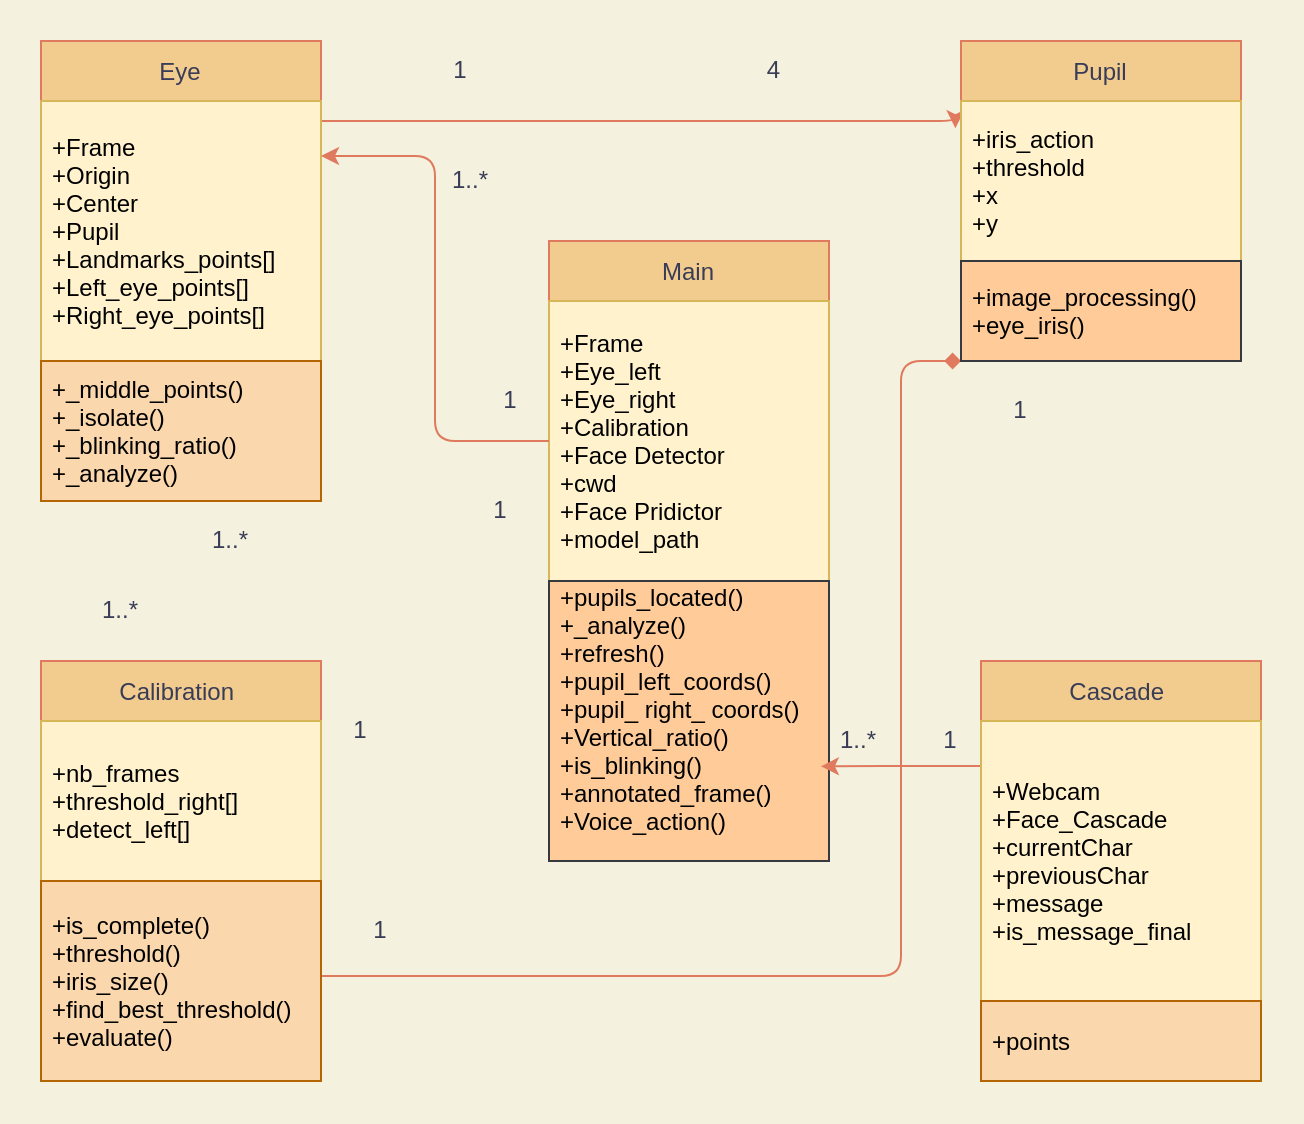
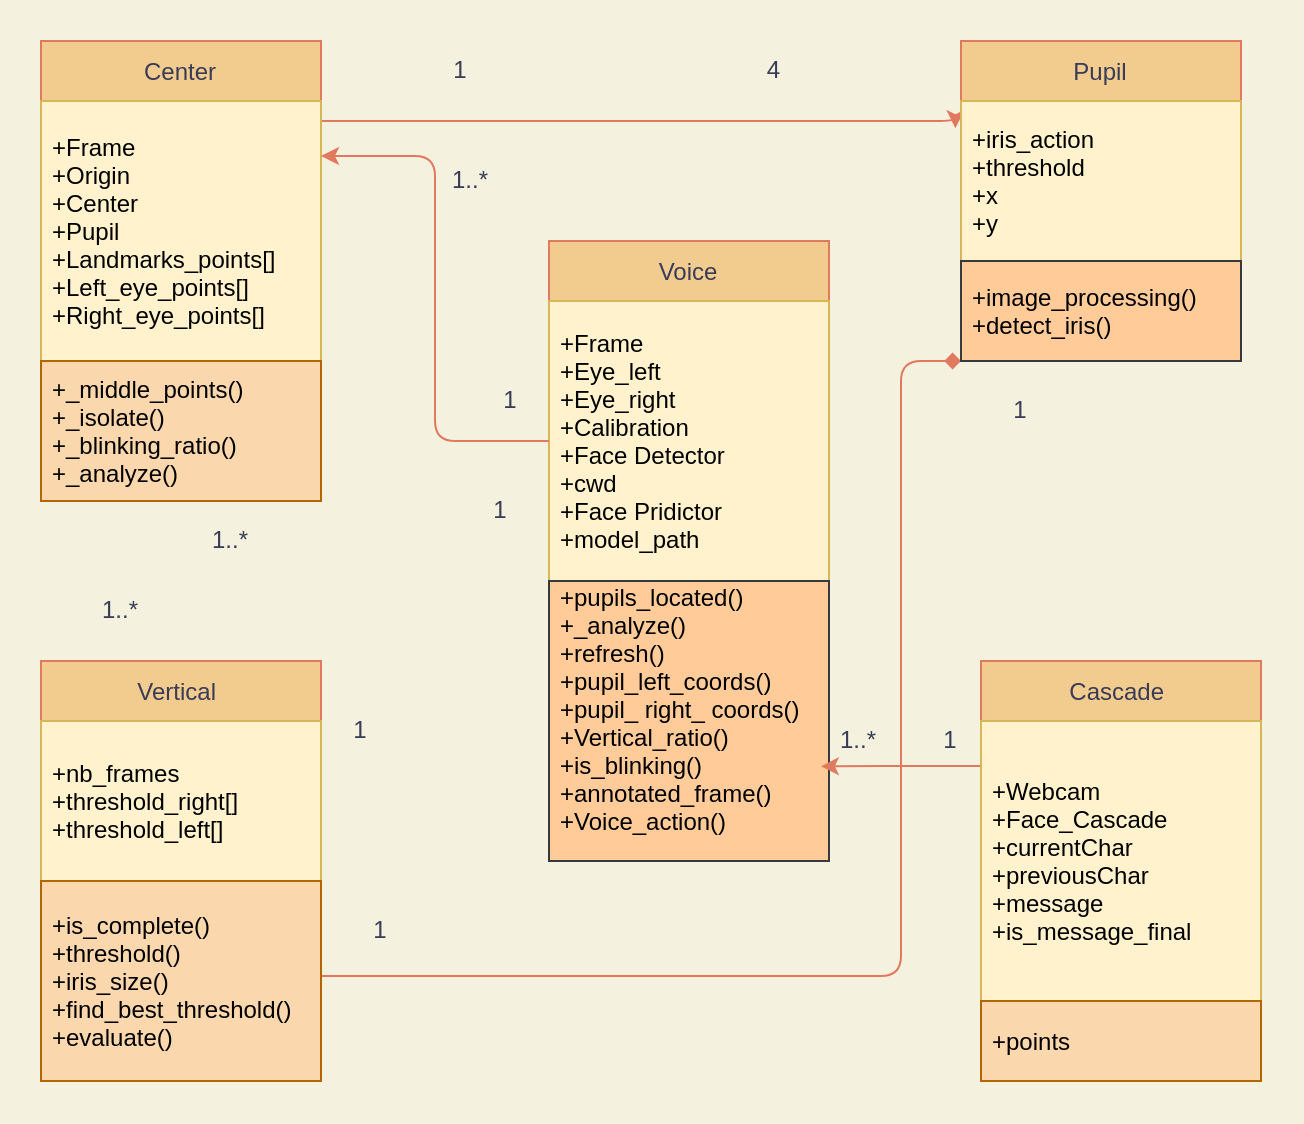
  <mxCell id="0" />
  <mxCell id="1" parent="0" />
  <mxCell id="2" style="edgeStyle=orthogonalEdgeStyle;curved=0;rounded=1;sketch=0;orthogonalLoop=1;jettySize=auto;html=1;fontColor=#393C56;strokeColor=#E07A5F;fillColor=#F2CC8F;entryX=-0.02;entryY=0.17;entryDx=0;entryDy=0;entryPerimeter=0;" edge="1" parent="1" target="11"><mxGeometry relative="1" as="geometry"><mxPoint x="470" y="40" as="targetPoint" /><mxPoint x="160" y="60" as="sourcePoint" /><Array as="points"><mxPoint x="477" y="60" /></Array></mxGeometry></mxCell>
- <mxCell id="3" value="Eye" style="swimlane;fontStyle=0;childLayout=stackLayout;horizontal=1;startSize=30;horizontalStack=0;resizeParent=1;resizeParentMax=0;resizeLast=0;collapsible=1;marginBottom=0;fillColor=#F2CC8F;strokeColor=#E07A5F;fontColor=#393C56;" vertex="1" parent="1"><mxGeometry x="20" y="20" width="140" height="230" as="geometry" /></mxCell>
+ <mxCell id="3" value="Center" style="swimlane;fontStyle=0;childLayout=stackLayout;horizontal=1;startSize=30;horizontalStack=0;resizeParent=1;resizeParentMax=0;resizeLast=0;collapsible=1;marginBottom=0;fillColor=#F2CC8F;strokeColor=#E07A5F;fontColor=#393C56;" vertex="1" parent="1"><mxGeometry x="20" y="20" width="140" height="230" as="geometry" /></mxCell>
  <mxCell id="4" value="+Frame&#10;+Origin&#10;+Center&#10;+Pupil&#10;+Landmarks_points[]&#10;+Left_eye_points[]&#10;+Right_eye_points[]" style="text;strokeColor=#d6b656;fillColor=#fff2cc;align=left;verticalAlign=middle;spacingLeft=4;spacingRight=4;overflow=hidden;points=[[0,0.5],[1,0.5]];portConstraint=eastwest;rotatable=0;" vertex="1" parent="3"><mxGeometry y="30" width="140" height="130" as="geometry" /></mxCell>
  <mxCell id="5" value="+_middle_points()&#10;+_isolate()&#10;+_blinking_ratio()&#10;+_analyze()" style="text;strokeColor=#b46504;fillColor=#fad7ac;align=left;verticalAlign=middle;spacingLeft=4;spacingRight=4;overflow=hidden;points=[[0,0.5],[1,0.5]];portConstraint=eastwest;rotatable=0;" vertex="1" parent="3"><mxGeometry y="160" width="140" height="70" as="geometry" /></mxCell>
  <mxCell id="6" style="edgeStyle=orthogonalEdgeStyle;curved=0;rounded=1;sketch=0;orthogonalLoop=1;jettySize=auto;html=1;exitX=1;exitY=0.75;exitDx=0;exitDy=0;fontColor=#393C56;strokeColor=#E07A5F;fillColor=#F2CC8F;entryX=0;entryY=1;entryDx=0;entryDy=0;endArrow=diamond;" edge="1" parent="1" source="7" target="10"><mxGeometry relative="1" as="geometry"><mxPoint x="470" y="488" as="targetPoint" /><Array as="points"><mxPoint x="450" y="488" /><mxPoint x="450" y="180" /></Array></mxGeometry></mxCell>
- <mxCell id="7" value="Calibration " style="swimlane;fontStyle=0;childLayout=stackLayout;horizontal=1;startSize=30;horizontalStack=0;resizeParent=1;resizeParentMax=0;resizeLast=0;collapsible=1;marginBottom=0;fillColor=#F2CC8F;strokeColor=#E07A5F;fontColor=#393C56;" vertex="1" parent="1"><mxGeometry x="20" y="330" width="140" height="210" as="geometry" /></mxCell>
- <mxCell id="8" value="+nb_frames&#10;+threshold_right[]&#10;+detect_left[]" style="text;strokeColor=#d6b656;fillColor=#fff2cc;align=left;verticalAlign=middle;spacingLeft=4;spacingRight=4;overflow=hidden;points=[[0,0.5],[1,0.5]];portConstraint=eastwest;rotatable=0;" vertex="1" parent="7"><mxGeometry y="30" width="140" height="80" as="geometry" /></mxCell>
+ <mxCell id="7" value="Vertical " style="swimlane;fontStyle=0;childLayout=stackLayout;horizontal=1;startSize=30;horizontalStack=0;resizeParent=1;resizeParentMax=0;resizeLast=0;collapsible=1;marginBottom=0;fillColor=#F2CC8F;strokeColor=#E07A5F;fontColor=#393C56;" vertex="1" parent="1"><mxGeometry x="20" y="330" width="140" height="210" as="geometry" /></mxCell>
+ <mxCell id="8" value="+nb_frames&#10;+threshold_right[]&#10;+threshold_left[]" style="text;strokeColor=#d6b656;fillColor=#fff2cc;align=left;verticalAlign=middle;spacingLeft=4;spacingRight=4;overflow=hidden;points=[[0,0.5],[1,0.5]];portConstraint=eastwest;rotatable=0;" vertex="1" parent="7"><mxGeometry y="30" width="140" height="80" as="geometry" /></mxCell>
  <mxCell id="9" value="+is_complete()&#10;+threshold()&#10;+iris_size()&#10;+find_best_threshold()&#10;+evaluate()" style="text;strokeColor=#b46504;fillColor=#fad7ac;align=left;verticalAlign=middle;spacingLeft=4;spacingRight=4;overflow=hidden;points=[[0,0.5],[1,0.5]];portConstraint=eastwest;rotatable=0;" vertex="1" parent="7"><mxGeometry y="110" width="140" height="100" as="geometry" /></mxCell>
  <mxCell id="10" value="Pupil" style="swimlane;fontStyle=0;childLayout=stackLayout;horizontal=1;startSize=30;horizontalStack=0;resizeParent=1;resizeParentMax=0;resizeLast=0;collapsible=1;marginBottom=0;fillColor=#F2CC8F;strokeColor=#E07A5F;fontColor=#393C56;" vertex="1" parent="1"><mxGeometry x="480" y="20" width="140" height="160" as="geometry" /></mxCell>
  <mxCell id="11" value="+iris_action&#10;+threshold&#10;+x&#10;+y" style="text;strokeColor=#d6b656;fillColor=#fff2cc;align=left;verticalAlign=middle;spacingLeft=4;spacingRight=4;overflow=hidden;points=[[0,0.5],[1,0.5]];portConstraint=eastwest;rotatable=0;" vertex="1" parent="10"><mxGeometry y="30" width="140" height="80" as="geometry" /></mxCell>
- <mxCell id="12" value="+image_processing()&#10;+eye_iris()" style="text;strokeColor=#36393d;fillColor=#ffcc99;align=left;verticalAlign=middle;spacingLeft=4;spacingRight=4;overflow=hidden;points=[[0,0.5],[1,0.5]];portConstraint=eastwest;rotatable=0;" vertex="1" parent="10"><mxGeometry y="110" width="140" height="50" as="geometry" /></mxCell>
- <mxCell id="13" value="Main" style="swimlane;fontStyle=0;childLayout=stackLayout;horizontal=1;startSize=30;horizontalStack=0;resizeParent=1;resizeParentMax=0;resizeLast=0;collapsible=1;marginBottom=0;fillColor=#F2CC8F;strokeColor=#E07A5F;fontColor=#393C56;" vertex="1" parent="1"><mxGeometry x="274" y="120" width="140" height="310" as="geometry" /></mxCell>
+ <mxCell id="12" value="+image_processing()&#10;+detect_iris()" style="text;strokeColor=#36393d;fillColor=#ffcc99;align=left;verticalAlign=middle;spacingLeft=4;spacingRight=4;overflow=hidden;points=[[0,0.5],[1,0.5]];portConstraint=eastwest;rotatable=0;" vertex="1" parent="10"><mxGeometry y="110" width="140" height="50" as="geometry" /></mxCell>
+ <mxCell id="13" value="Voice" style="swimlane;fontStyle=0;childLayout=stackLayout;horizontal=1;startSize=30;horizontalStack=0;resizeParent=1;resizeParentMax=0;resizeLast=0;collapsible=1;marginBottom=0;fillColor=#F2CC8F;strokeColor=#E07A5F;fontColor=#393C56;" vertex="1" parent="1"><mxGeometry x="274" y="120" width="140" height="310" as="geometry" /></mxCell>
  <mxCell id="14" value="+Frame&#10;+Eye_left&#10;+Eye_right&#10;+Calibration&#10;+Face Detector&#10;+cwd&#10;+Face Pridictor&#10;+model_path" style="text;strokeColor=#d6b656;fillColor=#fff2cc;align=left;verticalAlign=middle;spacingLeft=4;spacingRight=4;overflow=hidden;points=[[0,0.5],[1,0.5]];portConstraint=eastwest;rotatable=0;" vertex="1" parent="13"><mxGeometry y="30" width="140" height="140" as="geometry" /></mxCell>
  <mxCell id="15" value="+pupils_located()&#10;+_analyze()&#10;+refresh()&#10;+pupil_left_coords()&#10;+pupil_ right_ coords()&#10;+Vertical_ratio()&#10;+is_blinking()&#10;+annotated_frame()&#10;+Voice_action()&#10;" style="text;strokeColor=#36393d;fillColor=#ffcc99;align=left;verticalAlign=middle;spacingLeft=4;spacingRight=4;overflow=hidden;points=[[0,0.5],[1,0.5]];portConstraint=eastwest;rotatable=0;" vertex="1" parent="13"><mxGeometry y="170" width="140" height="140" as="geometry" /></mxCell>
  <mxCell id="16" style="edgeStyle=orthogonalEdgeStyle;curved=0;rounded=1;sketch=0;orthogonalLoop=1;jettySize=auto;html=1;exitX=0;exitY=0.25;exitDx=0;exitDy=0;entryX=0.971;entryY=0.662;entryDx=0;entryDy=0;entryPerimeter=0;fontColor=#393C56;strokeColor=#E07A5F;fillColor=#F2CC8F;" edge="1" parent="1" source="17" target="15"><mxGeometry relative="1" as="geometry" /></mxCell>
  <mxCell id="17" value="Cascade " style="swimlane;fontStyle=0;childLayout=stackLayout;horizontal=1;startSize=30;horizontalStack=0;resizeParent=1;resizeParentMax=0;resizeLast=0;collapsible=1;marginBottom=0;fillColor=#F2CC8F;strokeColor=#E07A5F;fontColor=#393C56;" vertex="1" parent="1"><mxGeometry x="490" y="330" width="140" height="210" as="geometry" /></mxCell>
  <mxCell id="18" value="+Webcam&#10;+Face_Cascade&#10;+currentChar&#10;+previousChar&#10;+message&#10;+is_message_final" style="text;strokeColor=#d6b656;fillColor=#fff2cc;align=left;verticalAlign=middle;spacingLeft=4;spacingRight=4;overflow=hidden;points=[[0,0.5],[1,0.5]];portConstraint=eastwest;rotatable=0;" vertex="1" parent="17"><mxGeometry y="30" width="140" height="140" as="geometry" /></mxCell>
  <mxCell id="19" value="+points" style="text;strokeColor=#b46504;fillColor=#fad7ac;align=left;verticalAlign=middle;spacingLeft=4;spacingRight=4;overflow=hidden;points=[[0,0.5],[1,0.5]];portConstraint=eastwest;rotatable=0;" vertex="1" parent="17"><mxGeometry y="170" width="140" height="40" as="geometry" /></mxCell>
  <mxCell id="20" style="edgeStyle=orthogonalEdgeStyle;curved=0;rounded=1;sketch=0;orthogonalLoop=1;jettySize=auto;html=1;exitX=0;exitY=0.5;exitDx=0;exitDy=0;entryX=1;entryY=0.25;entryDx=0;entryDy=0;fontColor=#393C56;strokeColor=#E07A5F;fillColor=#F2CC8F;" edge="1" parent="1" source="14" target="3"><mxGeometry relative="1" as="geometry" /></mxCell>
  <mxCell id="21" value="1&amp;nbsp; &amp;nbsp; &amp;nbsp; &amp;nbsp; &amp;nbsp; &amp;nbsp; &amp;nbsp; &amp;nbsp; &amp;nbsp; &amp;nbsp; &amp;nbsp; &amp;nbsp; &amp;nbsp; &amp;nbsp; &amp;nbsp; &amp;nbsp; &amp;nbsp; &amp;nbsp; &amp;nbsp; &amp;nbsp; &amp;nbsp; &amp;nbsp; &amp;nbsp;4&amp;nbsp;" style="text;html=1;strokeColor=none;fillColor=none;align=center;verticalAlign=middle;whiteSpace=wrap;rounded=0;sketch=0;fontColor=#393C56;" vertex="1" parent="1"><mxGeometry x="160" y="30" width="300" height="10" as="geometry" /></mxCell>
  <mxCell id="22" value="1" style="text;html=1;strokeColor=none;fillColor=none;align=center;verticalAlign=middle;whiteSpace=wrap;rounded=0;sketch=0;fontColor=#393C56;" vertex="1" parent="1"><mxGeometry x="160" y="450" width="60" height="30" as="geometry" /></mxCell>
  <mxCell id="23" value="1" style="text;html=1;strokeColor=none;fillColor=none;align=center;verticalAlign=middle;whiteSpace=wrap;rounded=0;sketch=0;fontColor=#393C56;" vertex="1" parent="1"><mxGeometry x="480" y="190" width="60" height="30" as="geometry" /></mxCell>
  <mxCell id="24" value="1" style="text;html=1;strokeColor=none;fillColor=none;align=center;verticalAlign=middle;whiteSpace=wrap;rounded=0;sketch=0;fontColor=#393C56;" vertex="1" parent="1"><mxGeometry x="470" y="360" width="10" height="20" as="geometry" /></mxCell>
  <mxCell id="25" value="1..*" style="text;html=1;strokeColor=none;fillColor=none;align=center;verticalAlign=middle;whiteSpace=wrap;rounded=0;sketch=0;fontColor=#393C56;" vertex="1" parent="1"><mxGeometry x="414" y="360" width="30" height="20" as="geometry" /></mxCell>
  <mxCell id="26" value="1" style="text;html=1;strokeColor=none;fillColor=none;align=center;verticalAlign=middle;whiteSpace=wrap;rounded=0;sketch=0;fontColor=#393C56;" vertex="1" parent="1"><mxGeometry x="250" y="190" width="10" height="20" as="geometry" /></mxCell>
  <mxCell id="27" value="1..*" style="text;html=1;strokeColor=none;fillColor=none;align=center;verticalAlign=middle;whiteSpace=wrap;rounded=0;sketch=0;fontColor=#393C56;" vertex="1" parent="1"><mxGeometry x="220" y="80" width="30" height="20" as="geometry" /></mxCell>
  <mxCell id="28" value="1" style="text;html=1;strokeColor=none;fillColor=none;align=center;verticalAlign=middle;whiteSpace=wrap;rounded=0;sketch=0;fontColor=#393C56;" vertex="1" parent="1"><mxGeometry x="240" y="240" width="20" height="30" as="geometry" /></mxCell>
  <mxCell id="29" value="1" style="text;html=1;strokeColor=none;fillColor=none;align=center;verticalAlign=middle;whiteSpace=wrap;rounded=0;sketch=0;fontColor=#393C56;" vertex="1" parent="1"><mxGeometry x="170" y="350" width="20" height="30" as="geometry" /></mxCell>
  <mxCell id="30" value="1..*" style="text;html=1;strokeColor=none;fillColor=none;align=center;verticalAlign=middle;whiteSpace=wrap;rounded=0;sketch=0;fontColor=#393C56;" vertex="1" parent="1"><mxGeometry x="30" y="290" width="60" height="30" as="geometry" /></mxCell>
  <mxCell id="31" value="1..*" style="text;html=1;strokeColor=none;fillColor=none;align=center;verticalAlign=middle;whiteSpace=wrap;rounded=0;sketch=0;fontColor=#393C56;" vertex="1" parent="1"><mxGeometry x="100" y="260" width="30" height="20" as="geometry" /></mxCell>
